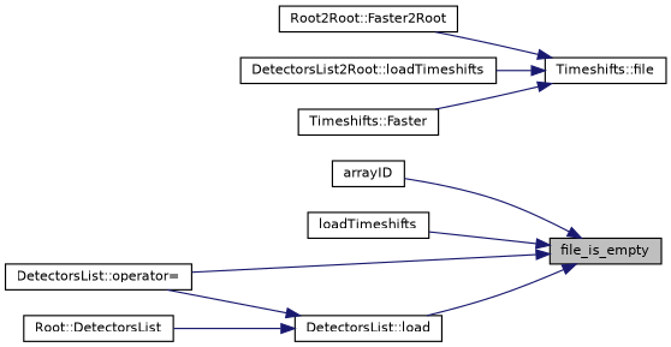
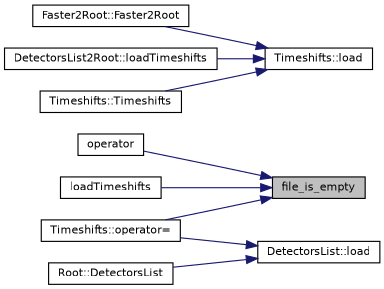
  digraph {
    rankdir=RL
    node [color=black fillcolor=white fontname=Helvetica fontsize=10 shape=record style=filled]
    edge [color=midnightblue dir=back fontname=Helvetica fontsize=10 labelfontname=Helvetica labelfontsize=10 style=solid]
    n1 [fillcolor=grey75 fontcolor=black height=0.2 label=file_is_empty width=0.4]
-   n2 [height=0.2 label=arrayID width=0.4]
+   n2 [height=0.2 label=operator width=0.4]
    n3 [height=0.2 label=loadTimeshifts width=0.4]
    n4 [height=0.2 label="DetectorsList::load" width=0.4]
-   n5 [height=0.2 label="DetectorsList::operator=" width=0.4]
+   n5 [height=0.2 label="Timeshifts::operator=" width=0.4]
    n6 [height=0.2 label="Root::DetectorsList" width=0.4]
-   n7 [height=0.2 label="Timeshifts::file" width=0.4]
-   n8 [height=0.2 label="Root2Root::Faster2Root" width=0.4]
+   n7 [height=0.2 label="Timeshifts::load" width=0.4]
+   n8 [height=0.2 label="Faster2Root::Faster2Root" width=0.4]
    n9 [height=0.2 label="DetectorsList2Root::loadTimeshifts" width=0.4]
-   n10 [height=0.2 label="Timeshifts::Faster" width=0.4]
+   n10 [height=0.2 label="Timeshifts::Timeshifts" width=0.4]
    n1 -> n2
    n1 -> n3
-   n1 -> n4
    n1 -> n5
    n4 -> n5
    n4 -> n6
    n7 -> n8
    n7 -> n9
    n7 -> n10
  }
